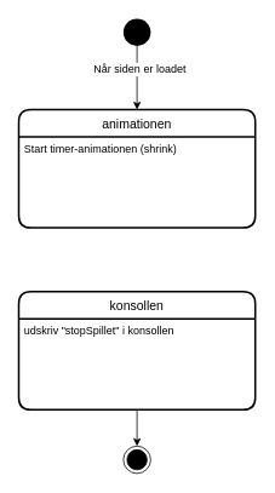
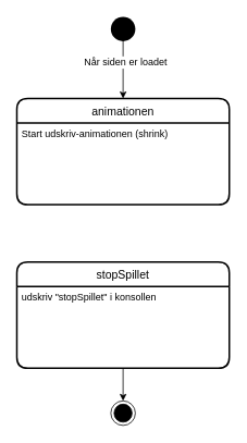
  <mxCell id="0" />
  <mxCell id="1" parent="0" />
  <mxCell id="2" value="" style="edgeStyle=orthogonalEdgeStyle;rounded=0;orthogonalLoop=1;jettySize=auto;html=1;fontColor=#000000;entryX=0.5;entryY=0;entryDx=0;entryDy=0;" edge="1" parent="1" source="4" target="7"><mxGeometry relative="1" as="geometry"><mxPoint x="150" y="115" as="targetPoint" /></mxGeometry></mxCell>
  <mxCell id="3" value="&lt;font style=&quot;font-size: 12px&quot;&gt;Når siden er loadet&lt;/font&gt;" style="edgeLabel;html=1;align=center;verticalAlign=middle;resizable=0;points=[];fontColor=#000000;" connectable="0" vertex="1" parent="2"><mxGeometry x="-0.274" y="2" relative="1" as="geometry"><mxPoint as="offset" /></mxGeometry></mxCell>
  <mxCell id="4" value="" style="ellipse;fillColor=#000000;strokeColor=none;rounded=1;" vertex="1" parent="1"><mxGeometry x="135" y="20" width="30" height="30" as="geometry" /></mxCell>
- <mxCell id="5" value="konsollen" style="swimlane;childLayout=stackLayout;horizontal=1;startSize=30;horizontalStack=0;rounded=1;fontSize=14;fontStyle=0;strokeWidth=2;resizeParent=0;resizeLast=1;shadow=0;dashed=0;align=center;" vertex="1" parent="1"><mxGeometry x="20" y="320" width="260" height="130" as="geometry" /></mxCell>
+ <mxCell id="5" value="stopSpillet" style="swimlane;childLayout=stackLayout;horizontal=1;startSize=30;horizontalStack=0;rounded=1;fontSize=14;fontStyle=0;strokeWidth=2;resizeParent=0;resizeLast=1;shadow=0;dashed=0;align=center;" vertex="1" parent="1"><mxGeometry x="20" y="320" width="260" height="130" as="geometry" /></mxCell>
  <mxCell id="6" value="udskriv &quot;stopSpillet&quot; i konsollen" style="align=left;strokeColor=none;fillColor=none;spacingLeft=4;fontSize=12;verticalAlign=top;resizable=0;rotatable=0;part=1;rounded=0;" vertex="1" parent="5"><mxGeometry y="30" width="260" height="100" as="geometry" /></mxCell>
  <mxCell id="7" value="animationen" style="swimlane;childLayout=stackLayout;horizontal=1;startSize=30;horizontalStack=0;rounded=1;fontSize=14;fontStyle=0;strokeWidth=2;resizeParent=0;resizeLast=1;shadow=0;dashed=0;align=center;" vertex="1" parent="1"><mxGeometry x="20" y="120" width="260" height="130" as="geometry" /></mxCell>
- <mxCell id="8" value="Start timer-animationen (shrink)" style="align=left;strokeColor=none;fillColor=none;spacingLeft=4;fontSize=12;verticalAlign=top;resizable=0;rotatable=0;part=1;rounded=0;" vertex="1" parent="7"><mxGeometry y="30" width="260" height="100" as="geometry" /></mxCell>
+ <mxCell id="8" value="Start udskriv-animationen (shrink)" style="align=left;strokeColor=none;fillColor=none;spacingLeft=4;fontSize=12;verticalAlign=top;resizable=0;rotatable=0;part=1;rounded=0;" vertex="1" parent="7"><mxGeometry y="30" width="260" height="100" as="geometry" /></mxCell>
  <mxCell id="9" value="" style="ellipse;html=1;shape=endState;fillColor=#000000;strokeColor=#000000;rounded=1;labelBackgroundColor=#FFFFFF;fontFamily=Helvetica;fontSize=12;fontColor=#000000;" vertex="1" parent="1"><mxGeometry x="135" y="490" width="30" height="30" as="geometry" /></mxCell>
  <mxCell id="10" style="edgeStyle=orthogonalEdgeStyle;rounded=0;orthogonalLoop=1;jettySize=auto;html=1;exitX=0.5;exitY=1;exitDx=0;exitDy=0;fontFamily=Helvetica;fontSize=12;fontColor=#000000;" edge="1" parent="1" source="6" target="9"><mxGeometry relative="1" as="geometry" /></mxCell>
